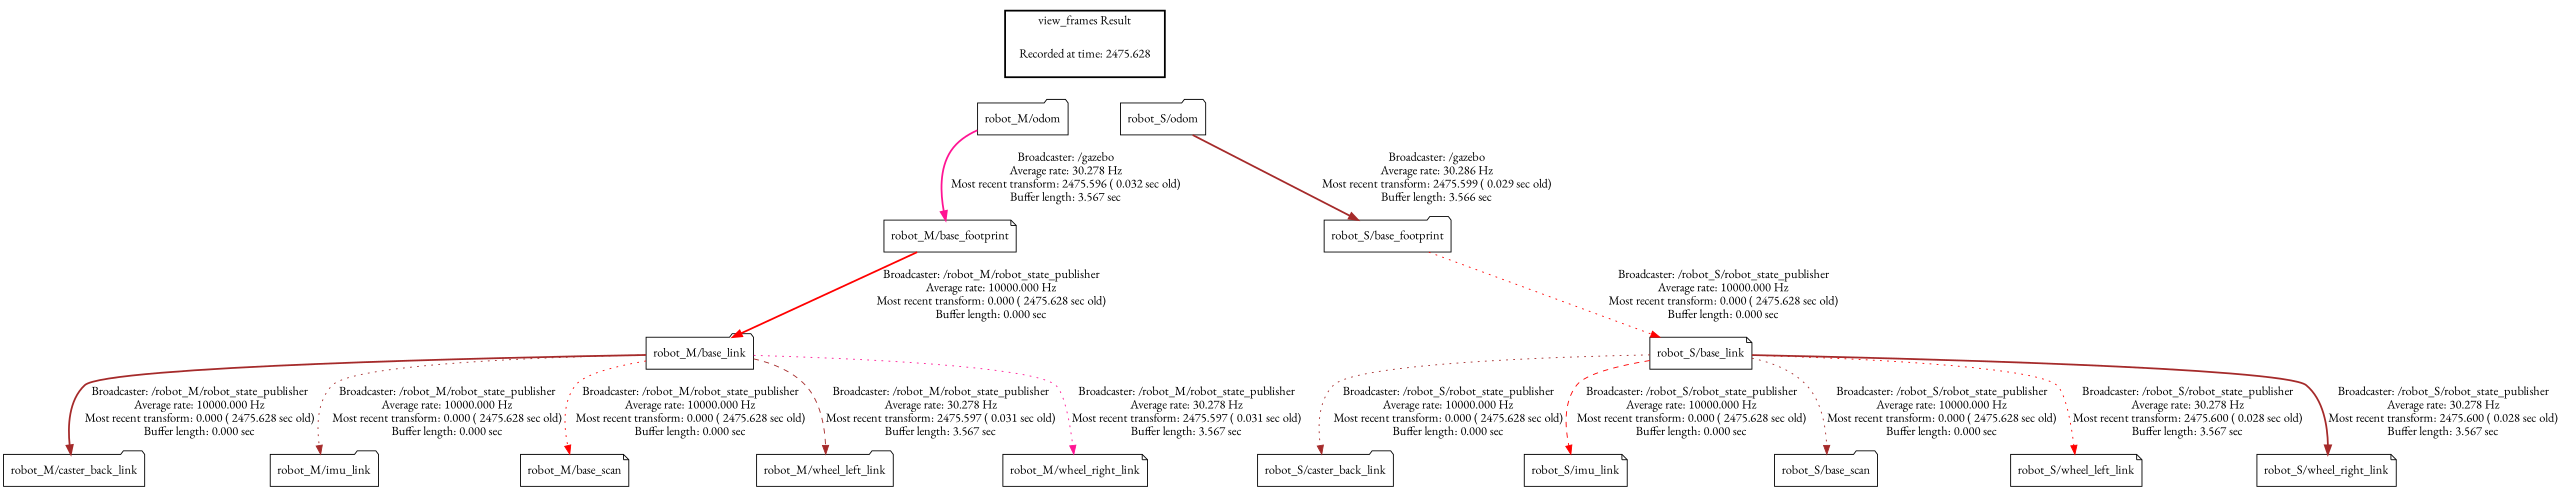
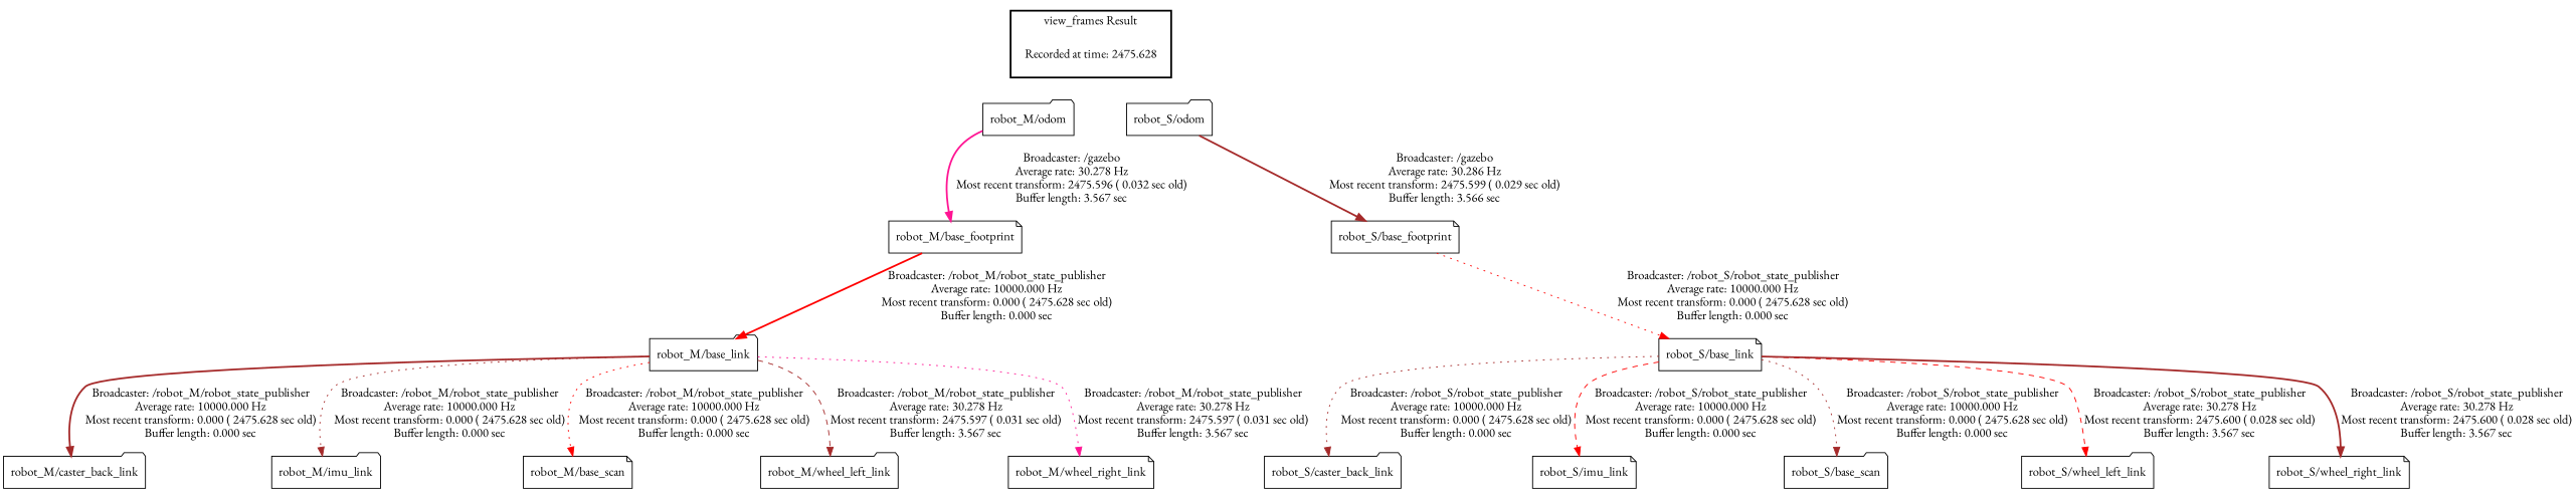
  digraph {
    fontname="EB Garamond"
    node [fontname="EB Garamond" shape=folder]
    edge [fontname="EB Garamond" style=dotted color=brown]
    "Recorded at time: 2475.628" [shape=plaintext]
    "robot_M/odom"
    "robot_S/odom"
    "robot_M/base_footprint" [shape=note]
    "robot_M/base_link"
    "robot_M/caster_back_link"
    "robot_M/imu_link"
    "robot_M/base_scan" [shape=note]
    "robot_M/wheel_left_link"
    "robot_M/wheel_right_link" [shape=note]
    "robot_S/base_link" [shape=note]
-   "robot_S/base_footprint"
+   "robot_S/base_footprint" [shape=note]
    "robot_S/caster_back_link"
    "robot_S/imu_link" [shape=note]
    "robot_S/base_scan"
-   "robot_S/wheel_left_link" [shape=note]
+   "robot_S/wheel_left_link"
    "robot_S/wheel_right_link" [shape=note]
    subgraph cluster_1 {
      color=black
      label="view_frames Result"
      style=bold
      "Recorded at time: 2475.628"
    }
    "Recorded at time: 2475.628" -> "robot_M/odom" [style=invis color=""]
    "Recorded at time: 2475.628" -> "robot_S/odom" [style=invis color=""]
    "robot_M/odom" -> "robot_M/base_footprint" [color=deeppink label="Broadcaster: /gazebo\nAverage rate: 30.278 Hz\nMost recent transform: 2475.596 ( 0.032 sec old)\nBuffer length: 3.567 sec\n" style=bold]
    "robot_S/odom" -> "robot_S/base_footprint" [label="Broadcaster: /gazebo\nAverage rate: 30.286 Hz\nMost recent transform: 2475.599 ( 0.029 sec old)\nBuffer length: 3.566 sec\n" style=bold]
    "robot_M/base_footprint" -> "robot_M/base_link" [color=red label="Broadcaster: /robot_M/robot_state_publisher\nAverage rate: 10000.000 Hz\nMost recent transform: 0.000 ( 2475.628 sec old)\nBuffer length: 0.000 sec\n" style=bold]
    "robot_M/base_link" -> "robot_M/caster_back_link" [label="Broadcaster: /robot_M/robot_state_publisher\nAverage rate: 10000.000 Hz\nMost recent transform: 0.000 ( 2475.628 sec old)\nBuffer length: 0.000 sec\n" style=bold]
    "robot_M/base_link" -> "robot_M/imu_link" [label="Broadcaster: /robot_M/robot_state_publisher\nAverage rate: 10000.000 Hz\nMost recent transform: 0.000 ( 2475.628 sec old)\nBuffer length: 0.000 sec\n"]
    "robot_M/base_link" -> "robot_M/base_scan" [color=red label="Broadcaster: /robot_M/robot_state_publisher\nAverage rate: 10000.000 Hz\nMost recent transform: 0.000 ( 2475.628 sec old)\nBuffer length: 0.000 sec\n"]
    "robot_M/base_link" -> "robot_M/wheel_left_link" [label="Broadcaster: /robot_M/robot_state_publisher\nAverage rate: 30.278 Hz\nMost recent transform: 2475.597 ( 0.031 sec old)\nBuffer length: 3.567 sec\n" style=dashed]
    "robot_M/base_link" -> "robot_M/wheel_right_link" [color=deeppink label="Broadcaster: /robot_M/robot_state_publisher\nAverage rate: 30.278 Hz\nMost recent transform: 2475.597 ( 0.031 sec old)\nBuffer length: 3.567 sec\n"]
    "robot_S/base_link" -> "robot_S/caster_back_link" [label="Broadcaster: /robot_S/robot_state_publisher\nAverage rate: 10000.000 Hz\nMost recent transform: 0.000 ( 2475.628 sec old)\nBuffer length: 0.000 sec\n"]
    "robot_S/base_link" -> "robot_S/imu_link" [color=red label="Broadcaster: /robot_S/robot_state_publisher\nAverage rate: 10000.000 Hz\nMost recent transform: 0.000 ( 2475.628 sec old)\nBuffer length: 0.000 sec\n" style=dashed]
    "robot_S/base_link" -> "robot_S/base_scan" [label="Broadcaster: /robot_S/robot_state_publisher\nAverage rate: 10000.000 Hz\nMost recent transform: 0.000 ( 2475.628 sec old)\nBuffer length: 0.000 sec\n"]
-   "robot_S/base_link" -> "robot_S/wheel_left_link" [color=red label="Broadcaster: /robot_S/robot_state_publisher\nAverage rate: 30.278 Hz\nMost recent transform: 2475.600 ( 0.028 sec old)\nBuffer length: 3.567 sec\n"]
+   "robot_S/base_link" -> "robot_S/wheel_left_link" [color=red label="Broadcaster: /robot_S/robot_state_publisher\nAverage rate: 30.278 Hz\nMost recent transform: 2475.600 ( 0.028 sec old)\nBuffer length: 3.567 sec\n" style=dashed]
    "robot_S/base_link" -> "robot_S/wheel_right_link" [label="Broadcaster: /robot_S/robot_state_publisher\nAverage rate: 30.278 Hz\nMost recent transform: 2475.600 ( 0.028 sec old)\nBuffer length: 3.567 sec\n" style=bold]
    "robot_S/base_footprint" -> "robot_S/base_link" [color=red label="Broadcaster: /robot_S/robot_state_publisher\nAverage rate: 10000.000 Hz\nMost recent transform: 0.000 ( 2475.628 sec old)\nBuffer length: 0.000 sec\n"]
  }
